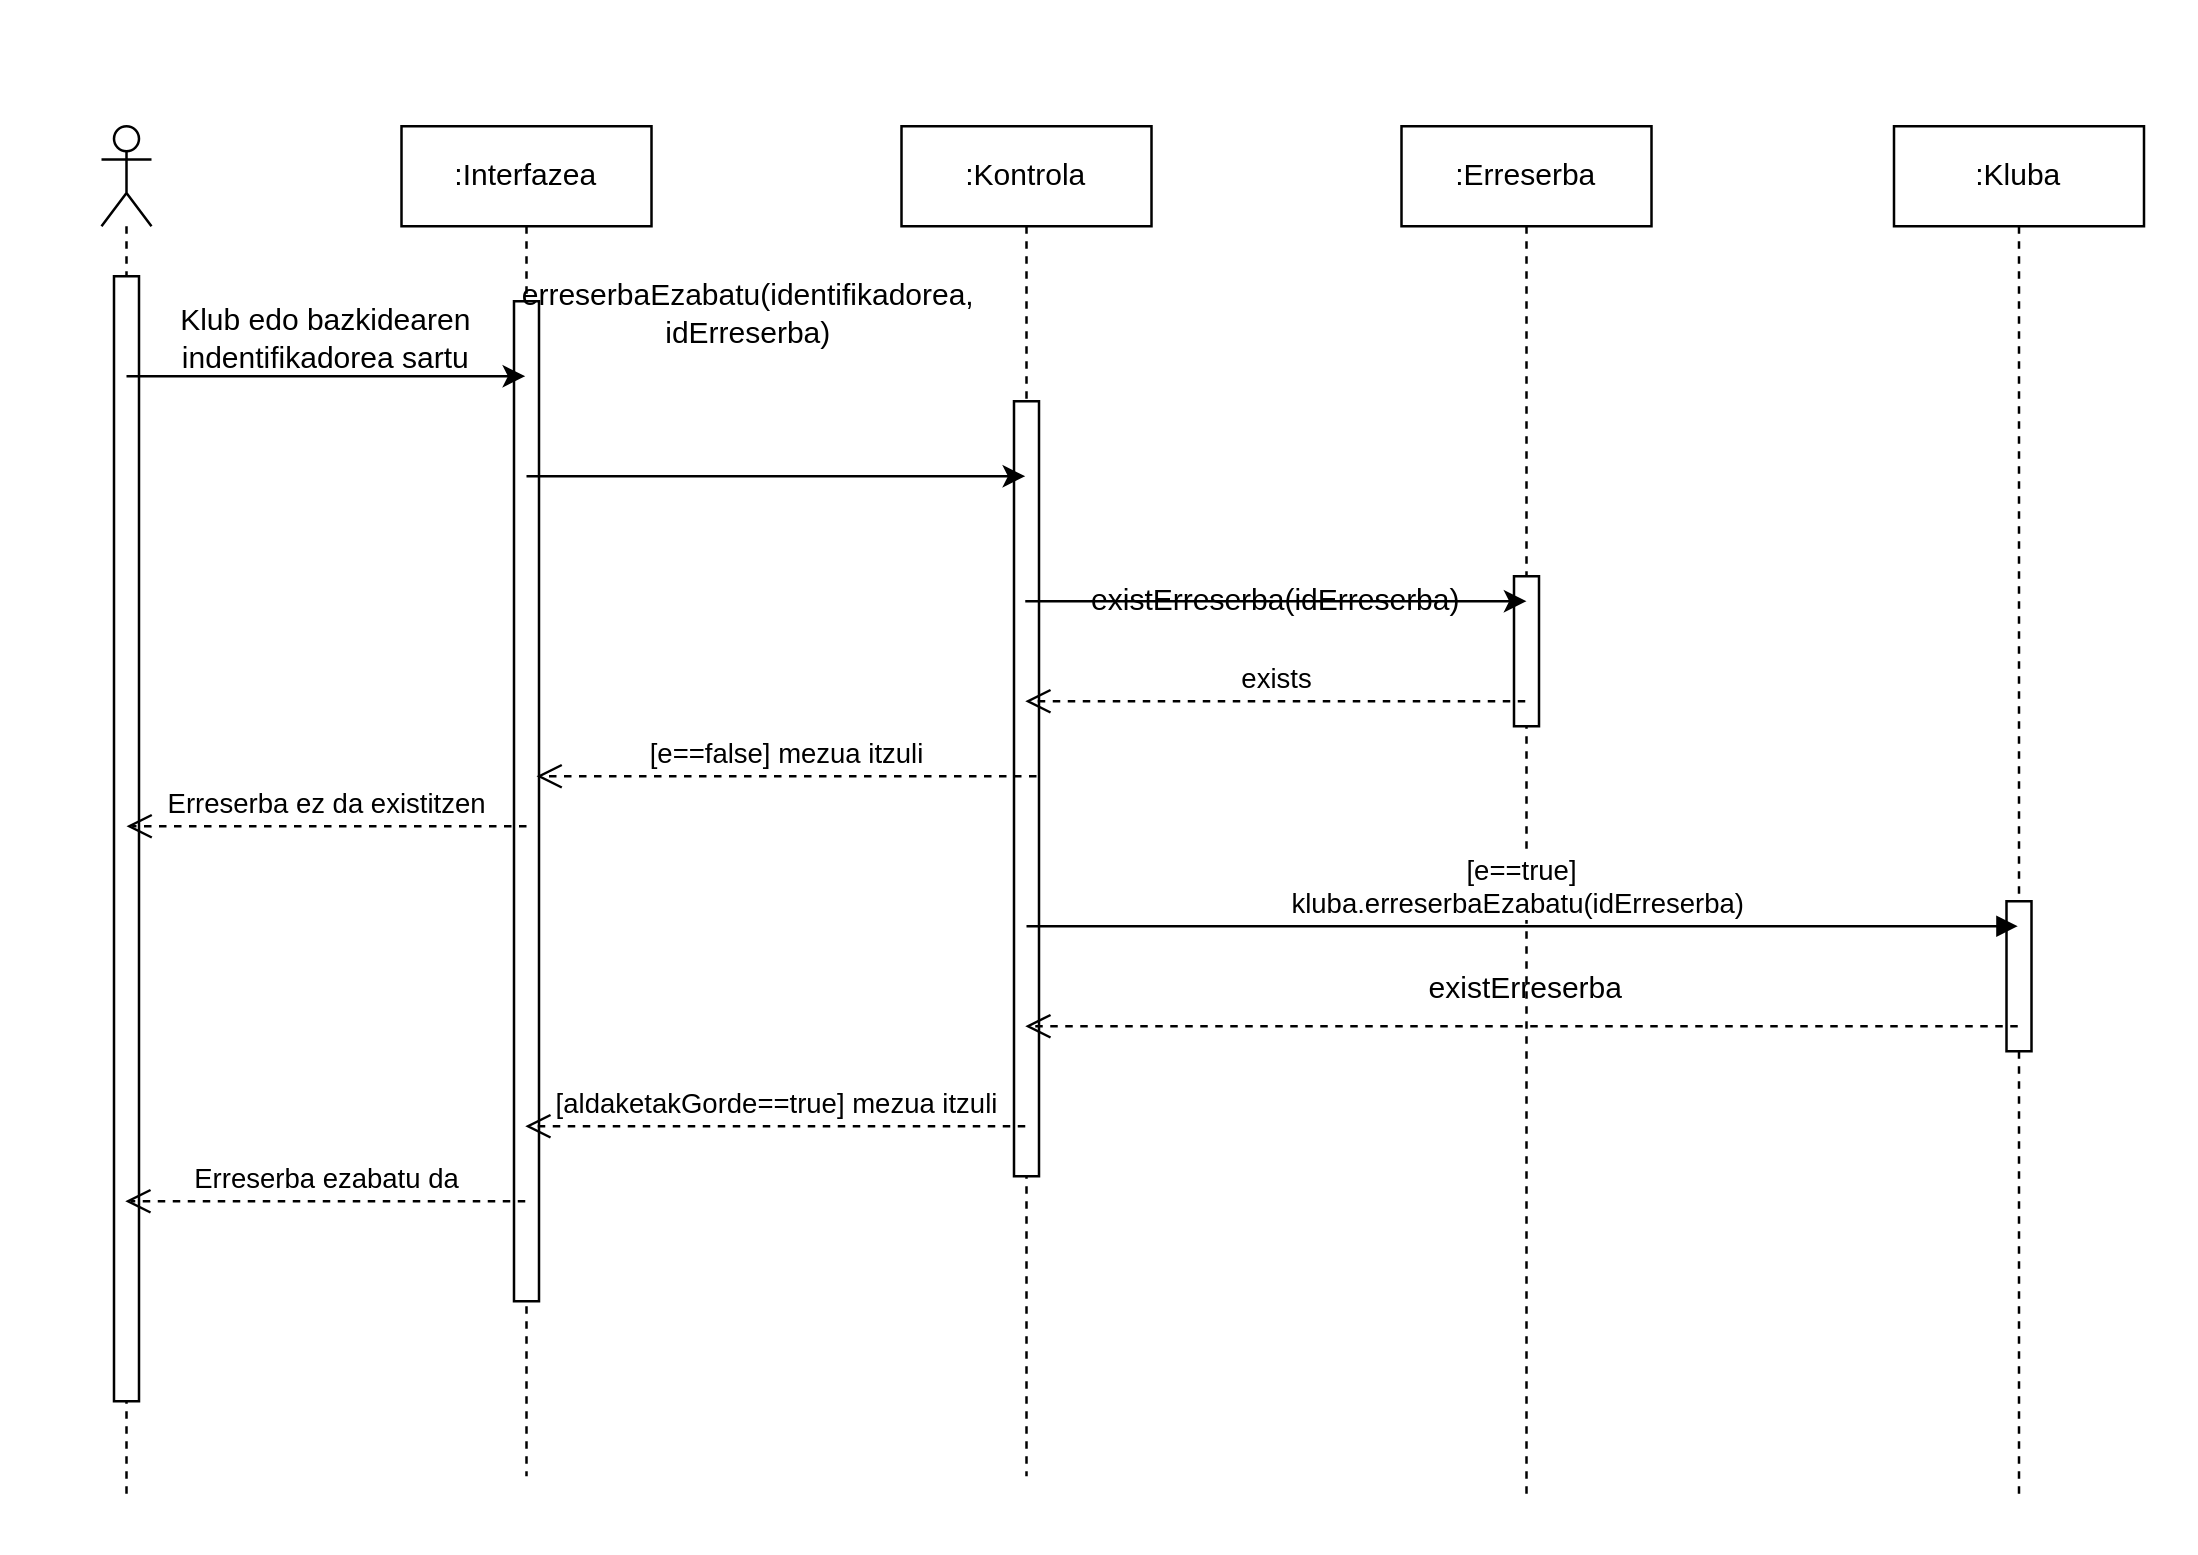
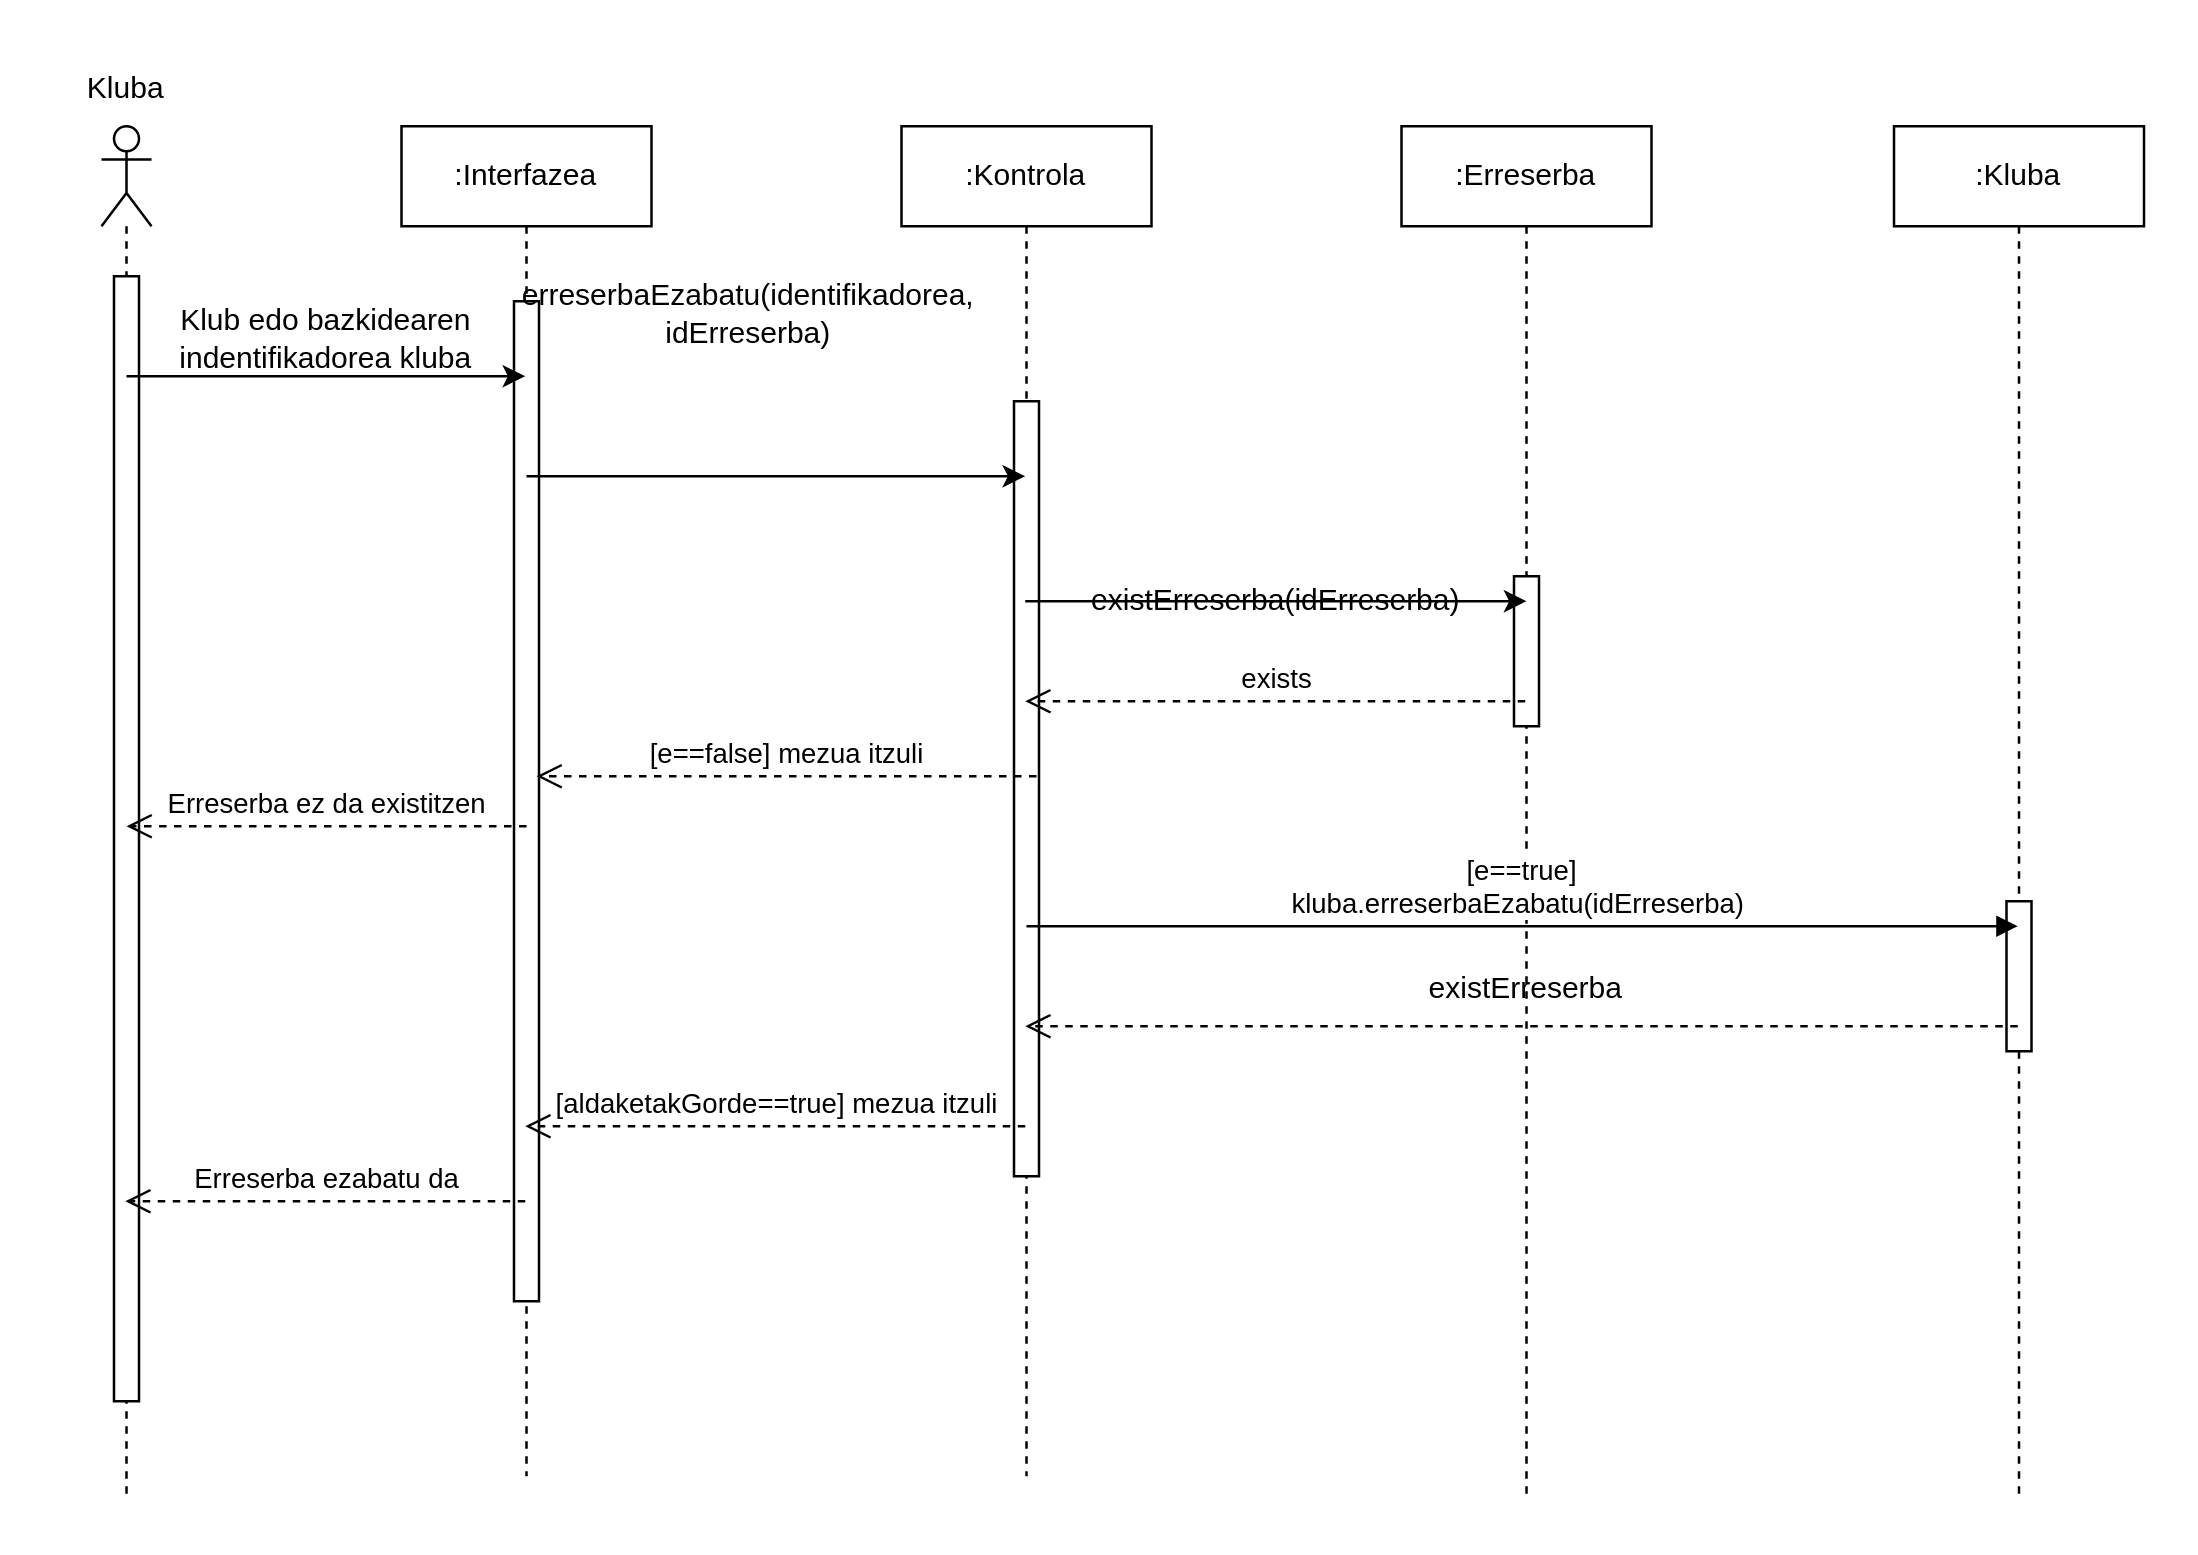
  <mxCell id="0" />
  <mxCell id="1" parent="0" />
  <mxCell id="2" value="" style="shape=umlLifeline;perimeter=lifelinePerimeter;whiteSpace=wrap;html=1;container=1;dropTarget=0;collapsible=0;recursiveResize=0;outlineConnect=0;portConstraint=eastwest;newEdgeStyle={&quot;curved&quot;:0,&quot;rounded&quot;:0};participant=umlActor;" parent="1" vertex="1"><mxGeometry x="40" y="50" width="20" height="550" as="geometry" /></mxCell>
  <mxCell id="3" value="" style="html=1;points=[[0,0,0,0,5],[0,1,0,0,-5],[1,0,0,0,5],[1,1,0,0,-5]];perimeter=orthogonalPerimeter;outlineConnect=0;targetShapes=umlLifeline;portConstraint=eastwest;newEdgeStyle={&quot;curved&quot;:0,&quot;rounded&quot;:0};" vertex="1" parent="2"><mxGeometry x="5" y="60" width="10" height="450" as="geometry" /></mxCell>
+ <mxCell id="4" value="Kluba" style="text;html=1;align=center;verticalAlign=middle;whiteSpace=wrap;rounded=0;" parent="1" vertex="1"><mxGeometry x="20" width="60" height="30" as="geometry" y="20" /></mxCell>
  <mxCell id="5" value=":Interfazea" style="shape=umlLifeline;perimeter=lifelinePerimeter;whiteSpace=wrap;html=1;container=1;dropTarget=0;collapsible=0;recursiveResize=0;outlineConnect=0;portConstraint=eastwest;newEdgeStyle={&quot;curved&quot;:0,&quot;rounded&quot;:0};" parent="1" vertex="1"><mxGeometry x="160" y="50" width="100" height="540" as="geometry" /></mxCell>
  <mxCell id="6" value="" style="html=1;points=[[0,0,0,0,5],[0,1,0,0,-5],[1,0,0,0,5],[1,1,0,0,-5]];perimeter=orthogonalPerimeter;outlineConnect=0;targetShapes=umlLifeline;portConstraint=eastwest;newEdgeStyle={&quot;curved&quot;:0,&quot;rounded&quot;:0};" vertex="1" parent="5"><mxGeometry x="45" y="70" width="10" height="400" as="geometry" /></mxCell>
  <mxCell id="7" value=":Erreserba" style="shape=umlLifeline;perimeter=lifelinePerimeter;whiteSpace=wrap;html=1;container=1;dropTarget=0;collapsible=0;recursiveResize=0;outlineConnect=0;portConstraint=eastwest;newEdgeStyle={&quot;curved&quot;:0,&quot;rounded&quot;:0};" parent="1" vertex="1"><mxGeometry x="560" y="50" width="100" height="550" as="geometry" /></mxCell>
  <mxCell id="8" value="" style="html=1;points=[[0,0,0,0,5],[0,1,0,0,-5],[1,0,0,0,5],[1,1,0,0,-5]];perimeter=orthogonalPerimeter;outlineConnect=0;targetShapes=umlLifeline;portConstraint=eastwest;newEdgeStyle={&quot;curved&quot;:0,&quot;rounded&quot;:0};" vertex="1" parent="7"><mxGeometry x="45" y="180" width="10" height="60" as="geometry" /></mxCell>
  <mxCell id="9" value=":Kontrola" style="shape=umlLifeline;perimeter=lifelinePerimeter;whiteSpace=wrap;html=1;container=1;dropTarget=0;collapsible=0;recursiveResize=0;outlineConnect=0;portConstraint=eastwest;newEdgeStyle={&quot;curved&quot;:0,&quot;rounded&quot;:0};" parent="1" vertex="1"><mxGeometry x="360" y="50" width="100" height="540" as="geometry" /></mxCell>
  <mxCell id="10" value="" style="html=1;points=[[0,0,0,0,5],[0,1,0,0,-5],[1,0,0,0,5],[1,1,0,0,-5]];perimeter=orthogonalPerimeter;outlineConnect=0;targetShapes=umlLifeline;portConstraint=eastwest;newEdgeStyle={&quot;curved&quot;:0,&quot;rounded&quot;:0};" vertex="1" parent="9"><mxGeometry x="45" y="110" width="10" height="310" as="geometry" /></mxCell>
  <mxCell id="11" value="" style="endArrow=classic;html=1;rounded=0;" parent="1" target="5" edge="1"><mxGeometry width="50" height="50" relative="1" as="geometry"><mxPoint x="50" y="150" as="sourcePoint" /><mxPoint x="220" y="150" as="targetPoint" /><Array as="points"><mxPoint x="130" y="150" /></Array></mxGeometry></mxCell>
- <mxCell id="12" value="Klub edo bazkidearen indentifikadorea sartu" style="text;html=1;align=center;verticalAlign=middle;whiteSpace=wrap;rounded=0;" parent="1" vertex="1"><mxGeometry x="70" y="120" width="120" height="30" as="geometry" /></mxCell>
+ <mxCell id="12" value="Klub edo bazkidearen indentifikadorea kluba" style="text;html=1;align=center;verticalAlign=middle;whiteSpace=wrap;rounded=0;" parent="1" vertex="1"><mxGeometry x="70" y="120" width="120" height="30" as="geometry" /></mxCell>
  <mxCell id="13" value="" style="endArrow=classic;html=1;rounded=0;" parent="1" target="9" edge="1"><mxGeometry width="50" height="50" relative="1" as="geometry"><mxPoint x="210" y="190" as="sourcePoint" /><mxPoint x="370" y="190" as="targetPoint" /><Array as="points"><mxPoint x="290" y="190" /></Array></mxGeometry></mxCell>
  <mxCell id="14" value="erreserbaEzabatu(identifikadorea, idErreserba)" style="text;html=1;align=center;verticalAlign=middle;whiteSpace=wrap;rounded=0;" parent="1" vertex="1"><mxGeometry x="269" y="110" width="60" height="30" as="geometry" /></mxCell>
  <mxCell id="15" value="" style="endArrow=classic;html=1;rounded=0;" parent="1" source="9" edge="1"><mxGeometry width="50" height="50" relative="1" as="geometry"><mxPoint x="430" y="240" as="sourcePoint" /><mxPoint x="610" y="240" as="targetPoint" /><Array as="points"><mxPoint x="510" y="240" /></Array></mxGeometry></mxCell>
  <mxCell id="16" value="existErreserba(idErreserba)" style="text;html=1;align=center;verticalAlign=middle;whiteSpace=wrap;rounded=0;" parent="1" vertex="1"><mxGeometry x="480" y="225" width="60" height="30" as="geometry" /></mxCell>
  <mxCell id="17" value="exists" style="html=1;verticalAlign=bottom;endArrow=open;dashed=1;endSize=8;curved=0;rounded=0;" parent="1" target="9" edge="1"><mxGeometry x="-0.003" relative="1" as="geometry"><mxPoint x="609.5" y="280" as="sourcePoint" /><mxPoint x="422.5" y="280" as="targetPoint" /><Array as="points"><mxPoint x="514.5" y="280" /></Array><mxPoint as="offset" /></mxGeometry></mxCell>
  <mxCell id="18" value="[e==false] mezua itzuli" style="html=1;verticalAlign=bottom;endArrow=open;dashed=1;endSize=8;curved=0;rounded=0;" parent="1" edge="1"><mxGeometry x="-0.003" relative="1" as="geometry"><mxPoint x="414" y="310" as="sourcePoint" /><mxPoint x="214" y="310" as="targetPoint" /><Array as="points"><mxPoint x="393" y="310" /></Array><mxPoint as="offset" /></mxGeometry></mxCell>
  <mxCell id="19" value="Erreserba ez da existitzen" style="html=1;verticalAlign=bottom;endArrow=open;dashed=1;endSize=8;curved=0;rounded=0;" parent="1" edge="1"><mxGeometry relative="1" as="geometry"><mxPoint x="210" y="330" as="sourcePoint" /><mxPoint x="50" y="330" as="targetPoint" /></mxGeometry></mxCell>
  <mxCell id="20" value=":Kluba" style="shape=umlLifeline;perimeter=lifelinePerimeter;whiteSpace=wrap;html=1;container=1;dropTarget=0;collapsible=0;recursiveResize=0;outlineConnect=0;portConstraint=eastwest;newEdgeStyle={&quot;curved&quot;:0,&quot;rounded&quot;:0};" parent="1" vertex="1"><mxGeometry x="757" y="50" width="100" height="550" as="geometry" /></mxCell>
  <mxCell id="21" value="" style="html=1;points=[[0,0,0,0,5],[0,1,0,0,-5],[1,0,0,0,5],[1,1,0,0,-5]];perimeter=orthogonalPerimeter;outlineConnect=0;targetShapes=umlLifeline;portConstraint=eastwest;newEdgeStyle={&quot;curved&quot;:0,&quot;rounded&quot;:0};" vertex="1" parent="20"><mxGeometry x="45" y="310" width="10" height="60" as="geometry" /></mxCell>
  <mxCell id="22" value="[e==true]&lt;br&gt;&lt;div&gt;&lt;span style=&quot;background-color: light-dark(#ffffff, var(--ge-dark-color, #121212)); color: light-dark(rgb(0, 0, 0), rgb(255, 255, 255));&quot;&gt;kluba.erreserbaEzabatu(idErreserba)&lt;/span&gt;&amp;nbsp;&lt;/div&gt;" style="html=1;verticalAlign=bottom;endArrow=block;curved=0;rounded=0;" parent="1" target="20" edge="1"><mxGeometry width="80" relative="1" as="geometry"><mxPoint x="410" y="370" as="sourcePoint" /><mxPoint x="490" y="370" as="targetPoint" /></mxGeometry></mxCell>
  <mxCell id="23" value="" style="html=1;verticalAlign=bottom;endArrow=open;dashed=1;endSize=8;curved=0;rounded=0;" parent="1" source="20" edge="1"><mxGeometry relative="1" as="geometry"><mxPoint x="770" y="410" as="sourcePoint" /><mxPoint x="409.5" y="410" as="targetPoint" /></mxGeometry></mxCell>
  <mxCell id="24" value="[aldaketakGorde==true] mezua itzuli" style="html=1;verticalAlign=bottom;endArrow=open;dashed=1;endSize=8;curved=0;rounded=0;" parent="1" edge="1"><mxGeometry relative="1" as="geometry"><mxPoint x="409.5" y="450" as="sourcePoint" /><mxPoint x="209.5" y="450" as="targetPoint" /></mxGeometry></mxCell>
  <mxCell id="25" value="Erreserba ezabatu da" style="html=1;verticalAlign=bottom;endArrow=open;dashed=1;endSize=8;curved=0;rounded=0;" parent="1" source="5" edge="1"><mxGeometry relative="1" as="geometry"><mxPoint x="180" y="480" as="sourcePoint" /><mxPoint x="49.5" y="480" as="targetPoint" /></mxGeometry></mxCell>
  <mxCell id="26" value="existErreserba" style="text;html=1;align=center;verticalAlign=middle;whiteSpace=wrap;rounded=0;" parent="1" vertex="1"><mxGeometry x="580" y="380" width="60" height="30" as="geometry" /></mxCell>
